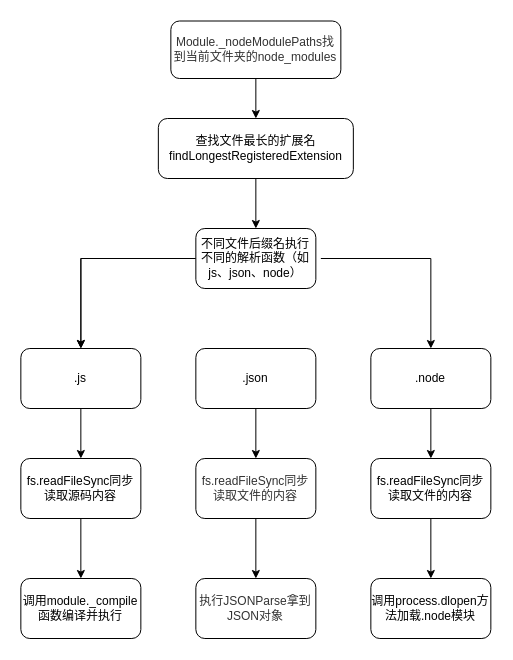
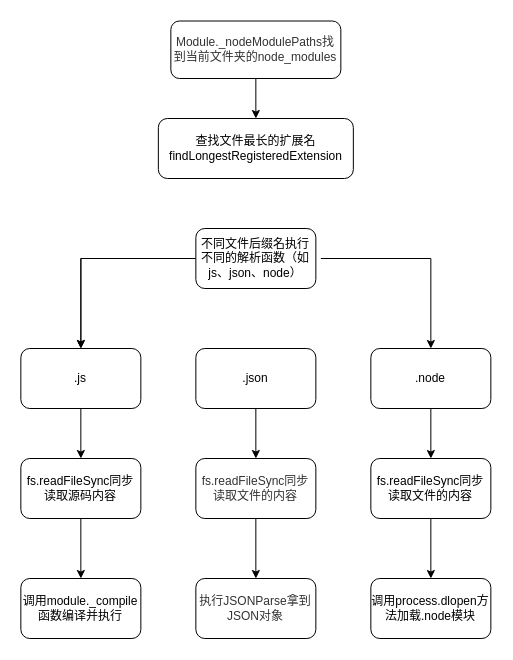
  <mxCell id="0" />
  <mxCell id="1" parent="0" />
  <mxCell id="2" value="" style="edgeStyle=orthogonalEdgeStyle;rounded=0;orthogonalLoop=1;jettySize=auto;html=1;fontFamily=Helvetica;fontSize=12;" parent="1" source="3" target="5" edge="1"><mxGeometry relative="1" as="geometry" /></mxCell>
  <mxCell id="3" value="&lt;div style=&quot;orphans: 4;&quot;&gt;&lt;font color=&quot;#333333&quot;&gt;&lt;font style=&quot;font-size: 12px;&quot;&gt;Module._nodeModulePaths找到当前文件夹的node_modules&lt;/font&gt;&lt;br&gt;&lt;/font&gt;&lt;/div&gt;" style="rounded=1;whiteSpace=wrap;html=1;fontFamily=Helvetica;fontSize=12;align=center;" parent="1" vertex="1"><mxGeometry x="170.353" y="20.5" width="170" height="57.5" as="geometry" /></mxCell>
- <mxCell id="4" value="" style="edgeStyle=orthogonalEdgeStyle;rounded=0;orthogonalLoop=1;jettySize=auto;html=1;fontFamily=Helvetica;fontSize=12;" parent="1" source="5" target="7" edge="1"><mxGeometry relative="1" as="geometry" /></mxCell>
  <mxCell id="5" value="&lt;div style=&quot;orphans: 4;&quot;&gt;&lt;font&gt;&lt;font style=&quot;font-size: 12px;&quot;&gt;查找文件最长的扩展名findLongestRegisteredExtension&lt;/font&gt;&lt;br&gt;&lt;/font&gt;&lt;/div&gt;" style="rounded=1;whiteSpace=wrap;html=1;fontFamily=Helvetica;fontSize=12;fontColor=#000000;" parent="1" vertex="1"><mxGeometry x="157.853" y="118" width="195" height="60" as="geometry" /></mxCell>
  <mxCell id="6" value="" style="edgeStyle=orthogonalEdgeStyle;rounded=0;orthogonalLoop=1;jettySize=auto;html=1;fontFamily=Helvetica;fontSize=12;" parent="1" source="7" target="9" edge="1"><mxGeometry relative="1" as="geometry" /></mxCell>
  <mxCell id="7" value="不同文件后缀名执行不同的解析函数（如js、json、node）" style="rounded=1;whiteSpace=wrap;html=1;fontFamily=Helvetica;fontSize=12;" parent="1" vertex="1"><mxGeometry x="195.353" y="228" width="120" height="60" as="geometry" /></mxCell>
  <mxCell id="8" value="" style="edgeStyle=orthogonalEdgeStyle;rounded=0;orthogonalLoop=1;jettySize=auto;html=1;fontFamily=Helvetica;fontSize=12;" parent="1" source="9" target="17" edge="1"><mxGeometry relative="1" as="geometry" /></mxCell>
  <mxCell id="9" value=".js" style="rounded=1;whiteSpace=wrap;html=1;fontFamily=Helvetica;fontSize=12;" parent="1" vertex="1"><mxGeometry x="20.353" y="348" width="120" height="60" as="geometry" /></mxCell>
  <mxCell id="10" value="" style="edgeStyle=orthogonalEdgeStyle;rounded=0;orthogonalLoop=1;jettySize=auto;html=1;fontFamily=Helvetica;fontSize=12;" parent="1" source="11" target="20" edge="1"><mxGeometry relative="1" as="geometry" /></mxCell>
  <mxCell id="11" value=".json" style="rounded=1;whiteSpace=wrap;html=1;fontFamily=Helvetica;fontSize=12;" parent="1" vertex="1"><mxGeometry x="195.353" y="348" width="120" height="60" as="geometry" /></mxCell>
  <mxCell id="12" value="" style="edgeStyle=orthogonalEdgeStyle;rounded=0;orthogonalLoop=1;jettySize=auto;html=1;fontFamily=Helvetica;fontSize=12;" parent="1" source="13" target="23" edge="1"><mxGeometry relative="1" as="geometry" /></mxCell>
  <mxCell id="13" value=".node" style="rounded=1;whiteSpace=wrap;html=1;fontFamily=Helvetica;fontSize=12;" parent="1" vertex="1"><mxGeometry x="370.353" y="348" width="120" height="60" as="geometry" /></mxCell>
  <mxCell id="14" value="" style="endArrow=classic;html=1;rounded=0;fontFamily=Helvetica;fontSize=12;entryX=0.5;entryY=0;entryDx=0;entryDy=0;" parent="1" target="9" edge="1"><mxGeometry width="50" height="50" relative="1" as="geometry"><mxPoint x="190.353" y="258" as="sourcePoint" /><mxPoint x="100.353" y="348" as="targetPoint" /><Array as="points"><mxPoint x="80.353" y="258" /></Array></mxGeometry></mxCell>
  <mxCell id="15" value="" style="endArrow=classic;html=1;rounded=0;fontFamily=Helvetica;fontSize=12;entryX=0.5;entryY=0;entryDx=0;entryDy=0;" parent="1" target="13" edge="1"><mxGeometry width="50" height="50" relative="1" as="geometry"><mxPoint x="320.353" y="258" as="sourcePoint" /><mxPoint x="460.353" y="258" as="targetPoint" /><Array as="points"><mxPoint x="430.353" y="258" /></Array></mxGeometry></mxCell>
  <mxCell id="16" value="" style="edgeStyle=orthogonalEdgeStyle;rounded=0;orthogonalLoop=1;jettySize=auto;html=1;fontFamily=Helvetica;fontSize=12;" parent="1" source="17" target="18" edge="1"><mxGeometry relative="1" as="geometry" /></mxCell>
  <mxCell id="17" value="fs.readFileSync同步读取源码内容" style="rounded=1;whiteSpace=wrap;html=1;fontFamily=Helvetica;fontSize=12;" parent="1" vertex="1"><mxGeometry x="20.353" y="458" width="120" height="60" as="geometry" /></mxCell>
  <mxCell id="18" value="调用module._compile函数编译并执行" style="rounded=1;whiteSpace=wrap;html=1;fontFamily=Helvetica;fontSize=12;" parent="1" vertex="1"><mxGeometry x="20.353" y="578" width="120" height="60" as="geometry" /></mxCell>
  <mxCell id="19" value="" style="edgeStyle=orthogonalEdgeStyle;rounded=0;orthogonalLoop=1;jettySize=auto;html=1;fontFamily=Helvetica;fontSize=12;" parent="1" source="20" target="21" edge="1"><mxGeometry relative="1" as="geometry" /></mxCell>
  <mxCell id="20" value="&lt;span style=&quot;caret-color: rgb(51, 51, 51); color: rgb(51, 51, 51); orphans: 4; text-align: start; text-size-adjust: auto; background-color: rgb(255, 255, 255);&quot;&gt;&lt;font style=&quot;font-size: 12px;&quot;&gt;fs.readFileSync同步读取文件的内容&lt;/font&gt;&lt;/span&gt;" style="rounded=1;whiteSpace=wrap;html=1;fontFamily=Helvetica;fontSize=12;" parent="1" vertex="1"><mxGeometry x="195.353" y="458" width="120" height="60" as="geometry" /></mxCell>
  <mxCell id="21" value="&lt;span style=&quot;caret-color: rgb(51, 51, 51); color: rgb(51, 51, 51); orphans: 4; text-align: start; text-size-adjust: auto; background-color: rgb(255, 255, 255);&quot;&gt;&lt;font style=&quot;font-size: 12px;&quot;&gt;执行JSONParse拿到JSON对象&lt;/font&gt;&lt;/span&gt;" style="rounded=1;whiteSpace=wrap;html=1;fontFamily=Helvetica;fontSize=12;" parent="1" vertex="1"><mxGeometry x="195.353" y="578" width="120" height="60" as="geometry" /></mxCell>
  <mxCell id="22" value="" style="edgeStyle=orthogonalEdgeStyle;rounded=0;orthogonalLoop=1;jettySize=auto;html=1;fontFamily=Helvetica;fontSize=12;" parent="1" source="23" target="24" edge="1"><mxGeometry relative="1" as="geometry" /></mxCell>
  <mxCell id="23" value="fs.readFileSync同步读取文件的内容" style="rounded=1;whiteSpace=wrap;html=1;fontFamily=Helvetica;fontSize=12;" parent="1" vertex="1"><mxGeometry x="370.353" y="458" width="120" height="60" as="geometry" /></mxCell>
  <mxCell id="24" value="调用process.dlopen方法加载.node模块" style="rounded=1;whiteSpace=wrap;html=1;fontFamily=Helvetica;fontSize=12;" parent="1" vertex="1"><mxGeometry x="370.353" y="578" width="120" height="60" as="geometry" /></mxCell>
